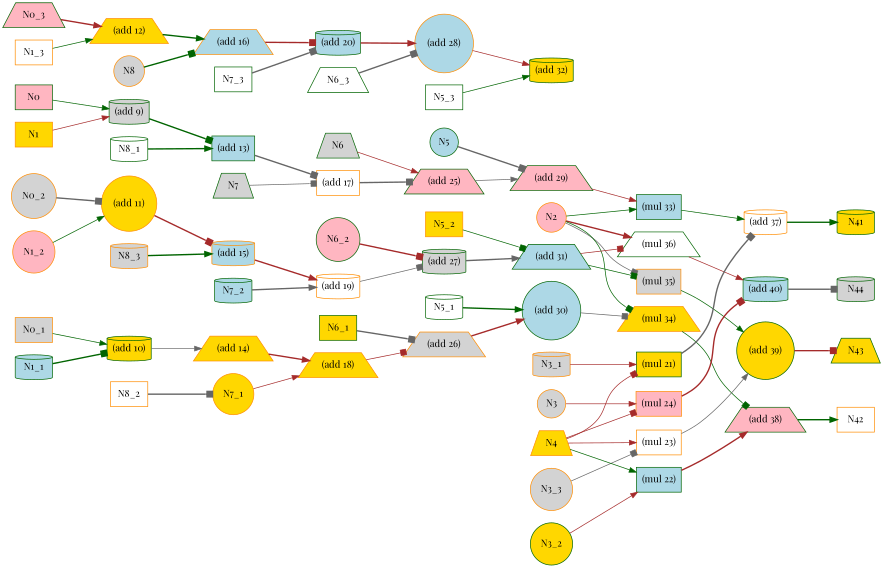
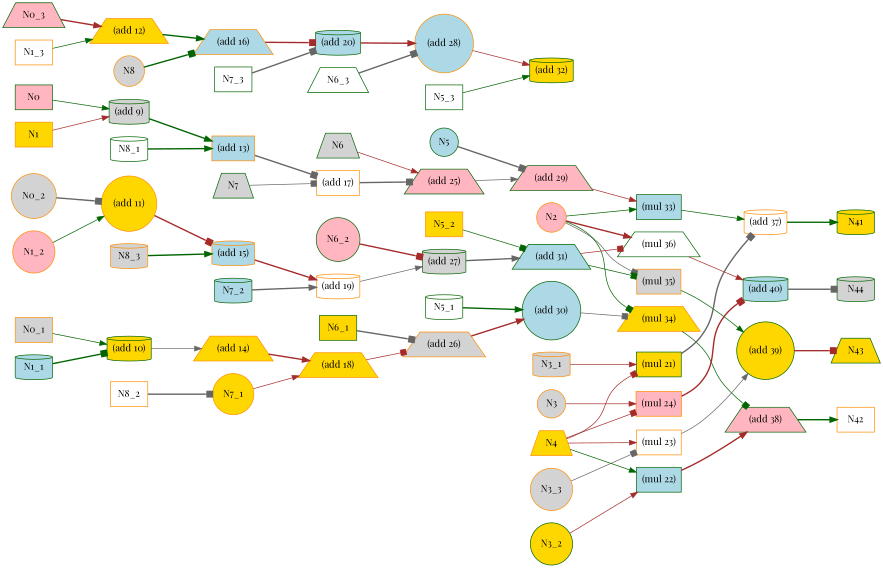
  digraph {
    fontname="Playfair Display"
    newrank=true
    rankdir=LR
    node [color=darkgreen fillcolor=gold fontname="Playfair Display" opcode=load shape=box style=filled]
    edge [arrowhead=normal color=brown fontname="Playfair Display" style=solid]
    N0 [fillcolor=lightpink]
    n2 [fillcolor=lightgrey label="(add 9)" opcode=add shape=cylinder]
-   n3 [fillcolor=lightblue label="(add 13)" opcode=add]
+   n3 [color=darkorange fillcolor=lightblue label="(add 13)" opcode=add]
    N0_1 [color=darkorange fillcolor=lightgrey]
    n5 [label="(add 10)" opcode=add shape=cylinder]
    n6 [color=darkorange label="(add 14)" opcode=add shape=trapezium]
    N0_2 [color=darkorange fillcolor=lightgrey shape=circle]
    n8 [color=darkorange label="(add 11)" opcode=add shape=circle]
    n9 [color=darkorange fillcolor=lightblue label="(add 15)" opcode=add shape=cylinder]
    N0_3 [fillcolor=lightpink shape=trapezium]
    n11 [color=darkorange label="(add 12)" opcode=add shape=trapezium]
    n12 [color=darkorange fillcolor=lightblue label="(add 16)" opcode=add shape=trapezium]
    N1 [color=darkorange]
    N1_1 [fillcolor=lightblue shape=cylinder]
    N1_2 [color=darkorange fillcolor=lightpink shape=circle]
    N1_3 [color=darkorange fillcolor=white]
    N2 [color=darkorange fillcolor=lightpink shape=circle]
    n18 [fillcolor=white label="(mul 36)" opcode=mul shape=trapezium]
    n19 [color=darkorange fillcolor=lightgrey label="(mul 35)" opcode=mul]
    n20 [color=darkorange label="(mul 34)" opcode=mul shape=trapezium]
    n21 [fillcolor=lightblue label="(mul 33)" opcode=mul]
    n22 [fillcolor=lightblue label="(add 40)" opcode=add shape=cylinder]
    n23 [label="(add 39)" opcode=add shape=circle]
    n24 [fillcolor=lightpink label="(add 38)" opcode=add shape=trapezium]
    n25 [color=darkorange fillcolor=white label="(add 37)" opcode=add shape=cylinder]
    N3 [color=darkorange fillcolor=lightgrey shape=circle]
    n27 [color=darkorange fillcolor=lightpink label="(mul 24)" opcode=mul]
    N3_1 [color=darkorange fillcolor=lightgrey shape=cylinder]
    n29 [label="(mul 21)" opcode=add]
    N3_2 [shape=circle]
    n31 [fillcolor=lightblue label="(mul 22)" opcode=mul]
    N3_3 [color=darkorange fillcolor=lightgrey shape=circle]
    n33 [color=darkorange fillcolor=white label="(mul 23)" opcode=mul]
    N4 [color=darkorange shape=trapezium]
    N5 [fillcolor=lightblue shape=circle]
    n36 [fillcolor=lightpink label="(add 29)" opcode=add shape=trapezium]
    N5_1 [fillcolor=white shape=cylinder]
    n38 [fillcolor=lightblue label="(add 30)" opcode=add shape=circle]
    N5_2 [color=darkorange]
    n40 [fillcolor=lightblue label="(add 31)" opcode=add shape=trapezium]
    N5_3 [fillcolor=white]
    n42 [label="(add 32)" opcode=add shape=cylinder]
    N6 [fillcolor=lightgrey shape=trapezium]
    n44 [fillcolor=lightpink label="(add 25)" opcode=add shape=trapezium]
    n45 [color=darkorange fillcolor=lightgrey label="(add 26)" opcode=add shape=trapezium]
    N6_1
    N6_2 [fillcolor=lightpink shape=circle]
    n48 [fillcolor=lightgrey label="(add 27)" opcode=add shape=cylinder]
    N6_3 [fillcolor=white shape=trapezium]
    n50 [color=darkorange fillcolor=lightblue label="(add 28)" opcode=add shape=circle]
    N7 [fillcolor=lightgrey shape=trapezium]
    n52 [color=darkorange fillcolor=white label="(add 17)" opcode=add]
    N7_1 [color=darkorange shape=circle]
    n54 [color=darkorange label="(add 18)" opcode=add shape=trapezium]
    N7_2 [fillcolor=lightblue shape=cylinder]
    n56 [color=darkorange fillcolor=white label="(add 19)" opcode=add shape=cylinder]
    N7_3 [fillcolor=white]
    n58 [fillcolor=lightblue label="(add 20)" opcode=add shape=cylinder]
    N8 [color=darkorange fillcolor=lightgrey shape=circle]
    N8_1 [fillcolor=white shape=cylinder]
    N8_2 [color=darkorange fillcolor=white]
    N8_3 [color=darkorange fillcolor=lightgrey shape=cylinder]
    N41 [opcode=store shape=cylinder]
    N42 [color=darkorange fillcolor=white opcode=store]
    N43 [opcode=store shape=trapezium]
    N44 [fillcolor=lightgrey opcode=store shape=cylinder]
    N0 -> n2 [color=darkgreen]
-   n2 -> n3 [arrowhead=box color=darkgreen style=bold]
+   n2 -> n3 [color=darkgreen style=bold]
    n3 -> n52 [arrowhead=box color=gray40 style=bold]
    N0_1 -> n5 [color=darkgreen]
    n5 -> n6 [color=gray40]
    n6 -> n54 [style=bold]
    N0_2 -> n8 [arrowhead=box color=gray40 style=bold]
    n8 -> n9 [arrowhead=box style=bold]
    n9 -> n56 [style=bold]
    N0_3 -> n11 [style=bold]
    n11 -> n12 [color=darkgreen style=bold]
    n12 -> n58 [arrowhead=box style=bold]
    N1 -> n2
    N1_1 -> n5 [arrowhead=box color=darkgreen style=bold]
    N1_2 -> n8 [color=darkgreen]
    N1_3 -> n11 [color=darkgreen]
    N2 -> n18 [style=bold]
    N2 -> n19 [arrowhead=box color=gray40]
    N2 -> n20 [arrowhead=box color=darkgreen]
    N2 -> n21 [color=darkgreen]
    n18 -> n22
    n19 -> n23 [color=darkgreen]
    n20 -> n24 [arrowhead=box color=darkgreen]
    n21 -> n25 [color=darkgreen]
    n22 -> N44 [arrowhead=box color=gray40 style=bold]
    n23 -> N43 [arrowhead=box style=bold]
    n24 -> N42 [color=darkgreen style=bold]
    n25 -> N41 [color=darkgreen style=bold]
    N3 -> n27
    n27 -> n22 [arrowhead=box style=bold]
    N3_1 -> n29
    n29 -> n25 [arrowhead=box color=gray40 style=bold]
    N3_2 -> n31
    n31 -> n24 [style=bold]
    N3_3 -> n33 [arrowhead=box color=gray40]
    n33 -> n23 [color=gray40]
    N4 -> n27 [arrowhead=box]
    N4 -> n29 [arrowhead=box]
    N4 -> n31 [color=darkgreen]
    N4 -> n33
    N5 -> n36 [arrowhead=box color=gray40 style=bold]
    n36 -> n21
    N5_1 -> n38 [color=darkgreen style=bold]
    n38 -> n20 [arrowhead=box color=gray40]
    N5_2 -> n40 [arrowhead=box color=darkgreen]
    n40 -> n18 [arrowhead=box]
    n40 -> n19 [arrowhead=box color=darkgreen]
    N5_3 -> n42 [color=darkgreen]
    N6 -> n44
    n44 -> n36 [color=gray40]
    n45 -> n38 [style=bold]
    N6_1 -> n45 [arrowhead=box color=gray40 style=bold]
    N6_2 -> n48 [arrowhead=box style=bold]
    n48 -> n40 [color=gray40 style=bold]
    N6_3 -> n50 [arrowhead=box color=gray40 style=bold]
    n50 -> n42
    N7 -> n52 [arrowhead=box color=gray40]
    n52 -> n44 [arrowhead=box color=gray40 style=bold]
    N7_1 -> n54
    n54 -> n45 [arrowhead=box]
    N7_2 -> n56 [color=gray40 style=bold]
-   n56 -> n48 [arrowhead=box color=gray40]
+   n56 -> n48 [color=gray40]
    N7_3 -> n58 [arrowhead=box color=gray40 style=bold]
    n58 -> n50 [style=bold]
    N8 -> n12 [arrowhead=box color=darkgreen style=bold]
    N8_1 -> n3 [color=darkgreen style=bold]
    N8_2 -> N7_1 [arrowhead=box color=gray40 style=bold]
    N8_3 -> n9 [color=darkgreen style=bold]
  }
